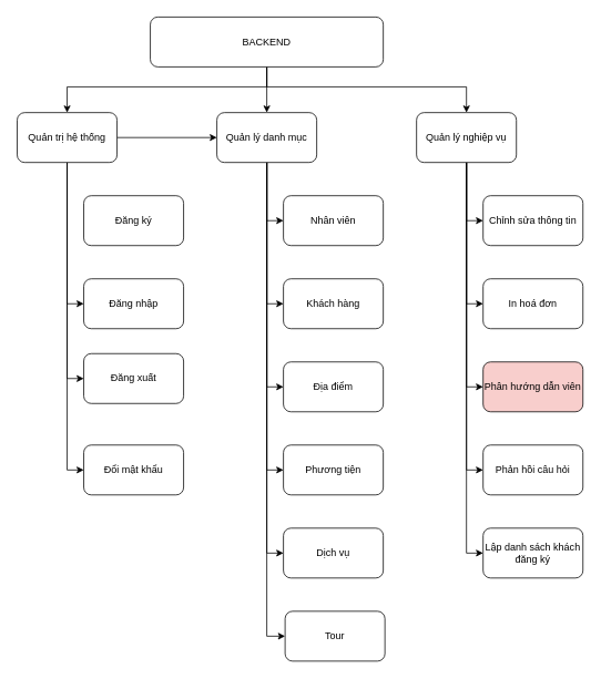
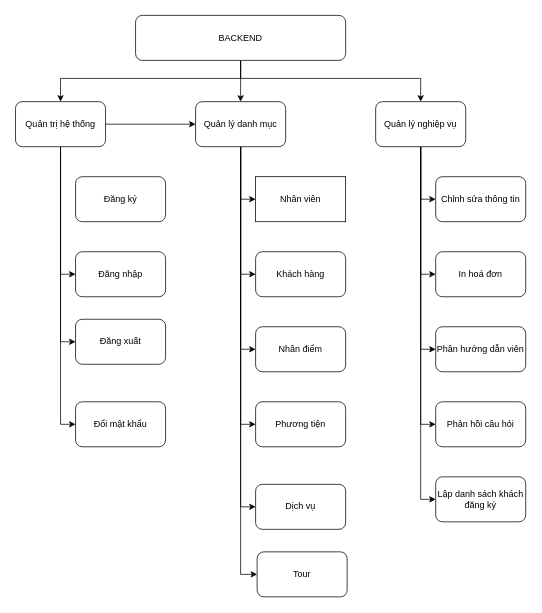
  <mxCell id="0" />
  <mxCell id="1" parent="0" />
  <mxCell id="2" style="edgeStyle=orthogonalEdgeStyle;rounded=0;orthogonalLoop=1;jettySize=auto;html=1;entryX=0.5;entryY=0;entryDx=0;entryDy=0;" edge="1" parent="1" source="5" target="10"><mxGeometry relative="1" as="geometry"><Array as="points"><mxPoint x="320" y="104" /><mxPoint x="80" y="104" /></Array></mxGeometry></mxCell>
  <mxCell id="3" style="edgeStyle=orthogonalEdgeStyle;rounded=0;orthogonalLoop=1;jettySize=auto;html=1;entryX=0.5;entryY=0;entryDx=0;entryDy=0;" edge="1" parent="1" source="5" target="17"><mxGeometry relative="1" as="geometry"><Array as="points"><mxPoint x="320" y="45" /><mxPoint x="320" y="45" /></Array></mxGeometry></mxCell>
  <mxCell id="4" style="edgeStyle=orthogonalEdgeStyle;rounded=0;orthogonalLoop=1;jettySize=auto;html=1;entryX=0.5;entryY=0;entryDx=0;entryDy=0;" edge="1" parent="1" source="5" target="23"><mxGeometry relative="1" as="geometry"><Array as="points"><mxPoint x="320" y="104" /><mxPoint x="560" y="104" /></Array></mxGeometry></mxCell>
  <mxCell id="5" value="BACKEND" style="rounded=1;whiteSpace=wrap;html=1;" vertex="1" parent="1"><mxGeometry x="180" y="20" width="280" height="60" as="geometry" /></mxCell>
  <mxCell id="6" style="edgeStyle=orthogonalEdgeStyle;rounded=0;orthogonalLoop=1;jettySize=auto;html=1;" edge="1" parent="1" source="10" target="17"><mxGeometry relative="1" as="geometry" /></mxCell>
  <mxCell id="7" style="edgeStyle=orthogonalEdgeStyle;rounded=0;orthogonalLoop=1;jettySize=auto;html=1;entryX=0;entryY=0.5;entryDx=0;entryDy=0;" edge="1" parent="1" source="10" target="25"><mxGeometry relative="1" as="geometry" /></mxCell>
  <mxCell id="8" style="edgeStyle=orthogonalEdgeStyle;rounded=0;orthogonalLoop=1;jettySize=auto;html=1;entryX=0;entryY=0.5;entryDx=0;entryDy=0;" edge="1" parent="1" source="10" target="26"><mxGeometry relative="1" as="geometry" /></mxCell>
  <mxCell id="9" style="edgeStyle=orthogonalEdgeStyle;rounded=0;orthogonalLoop=1;jettySize=auto;html=1;entryX=0;entryY=0.5;entryDx=0;entryDy=0;" edge="1" parent="1" source="10" target="33"><mxGeometry relative="1" as="geometry" /></mxCell>
  <mxCell id="10" value="Quản trị hệ thống" style="rounded=1;whiteSpace=wrap;html=1;" vertex="1" parent="1"><mxGeometry y="135" width="120" height="60" as="geometry" x="20" /></mxCell>
  <mxCell id="11" style="edgeStyle=orthogonalEdgeStyle;rounded=0;orthogonalLoop=1;jettySize=auto;html=1;entryX=0;entryY=0.5;entryDx=0;entryDy=0;" edge="1" parent="1" source="17" target="27"><mxGeometry relative="1" as="geometry" /></mxCell>
  <mxCell id="12" style="edgeStyle=orthogonalEdgeStyle;rounded=0;orthogonalLoop=1;jettySize=auto;html=1;entryX=0;entryY=0.5;entryDx=0;entryDy=0;" edge="1" parent="1" source="17" target="28"><mxGeometry relative="1" as="geometry" /></mxCell>
  <mxCell id="13" style="edgeStyle=orthogonalEdgeStyle;rounded=0;orthogonalLoop=1;jettySize=auto;html=1;entryX=0;entryY=0.5;entryDx=0;entryDy=0;" edge="1" parent="1" source="17" target="29"><mxGeometry relative="1" as="geometry" /></mxCell>
  <mxCell id="14" style="edgeStyle=orthogonalEdgeStyle;rounded=0;orthogonalLoop=1;jettySize=auto;html=1;entryX=0;entryY=0.5;entryDx=0;entryDy=0;" edge="1" parent="1" source="17" target="34"><mxGeometry relative="1" as="geometry" /></mxCell>
  <mxCell id="15" style="edgeStyle=orthogonalEdgeStyle;rounded=0;orthogonalLoop=1;jettySize=auto;html=1;entryX=0;entryY=0.5;entryDx=0;entryDy=0;" edge="1" parent="1" source="17" target="35"><mxGeometry relative="1" as="geometry" /></mxCell>
  <mxCell id="16" style="edgeStyle=orthogonalEdgeStyle;rounded=0;orthogonalLoop=1;jettySize=auto;html=1;entryX=0;entryY=0.5;entryDx=0;entryDy=0;" edge="1" parent="1" source="17" target="36"><mxGeometry relative="1" as="geometry" /></mxCell>
  <mxCell id="17" value="Quản lý danh mục" style="rounded=1;whiteSpace=wrap;html=1;" vertex="1" parent="1"><mxGeometry x="260" y="135" width="120" height="60" as="geometry" /></mxCell>
  <mxCell id="18" style="edgeStyle=orthogonalEdgeStyle;rounded=0;orthogonalLoop=1;jettySize=auto;html=1;entryX=0;entryY=0.5;entryDx=0;entryDy=0;" edge="1" parent="1" source="23" target="30"><mxGeometry relative="1" as="geometry" /></mxCell>
  <mxCell id="19" style="edgeStyle=orthogonalEdgeStyle;rounded=0;orthogonalLoop=1;jettySize=auto;html=1;entryX=0;entryY=0.5;entryDx=0;entryDy=0;" edge="1" parent="1" source="23" target="31"><mxGeometry relative="1" as="geometry" /></mxCell>
  <mxCell id="20" style="edgeStyle=orthogonalEdgeStyle;rounded=0;orthogonalLoop=1;jettySize=auto;html=1;entryX=0;entryY=0.5;entryDx=0;entryDy=0;" edge="1" parent="1" source="23" target="37"><mxGeometry relative="1" as="geometry" /></mxCell>
  <mxCell id="21" style="edgeStyle=orthogonalEdgeStyle;rounded=0;orthogonalLoop=1;jettySize=auto;html=1;entryX=0;entryY=0.5;entryDx=0;entryDy=0;" edge="1" parent="1" source="23" target="32"><mxGeometry relative="1" as="geometry" /></mxCell>
  <mxCell id="22" style="edgeStyle=orthogonalEdgeStyle;rounded=0;orthogonalLoop=1;jettySize=auto;html=1;entryX=0;entryY=0.5;entryDx=0;entryDy=0;" edge="1" parent="1" source="23" target="38"><mxGeometry relative="1" as="geometry" /></mxCell>
  <mxCell id="23" value="Quản lý nghiệp vụ" style="rounded=1;whiteSpace=wrap;html=1;" vertex="1" parent="1"><mxGeometry x="500" y="135" width="120" height="60" as="geometry" /></mxCell>
  <mxCell id="24" value="Đăng ký" style="rounded=1;whiteSpace=wrap;html=1;" vertex="1" parent="1"><mxGeometry x="100" y="235" width="120" height="60" as="geometry" /></mxCell>
  <mxCell id="25" value="Đăng nhập" style="rounded=1;whiteSpace=wrap;html=1;" vertex="1" parent="1"><mxGeometry x="100" y="335" width="120" height="60" as="geometry" /></mxCell>
  <mxCell id="26" value="Đăng xuất" style="rounded=1;whiteSpace=wrap;html=1;" vertex="1" parent="1"><mxGeometry x="100" y="425" width="120" height="60" as="geometry" /></mxCell>
- <mxCell id="27" value="Nhân viên" style="rounded=1;whiteSpace=wrap;html=1;" vertex="1" parent="1"><mxGeometry x="340" y="235" width="120" height="60" as="geometry" /></mxCell>
+ <mxCell id="27" value="Nhân viên" style="whiteSpace=wrap;html=1;rounded=0;" vertex="1" parent="1"><mxGeometry x="340" y="235" width="120" height="60" as="geometry" /></mxCell>
  <mxCell id="28" value="Khách hàng" style="rounded=1;whiteSpace=wrap;html=1;" vertex="1" parent="1"><mxGeometry x="340" y="335" width="120" height="60" as="geometry" /></mxCell>
- <mxCell id="29" value="Địa điểm" style="rounded=1;whiteSpace=wrap;html=1;" vertex="1" parent="1"><mxGeometry x="340" y="435" width="120" height="60" as="geometry" /></mxCell>
+ <mxCell id="29" value="Nhân điểm" style="rounded=1;whiteSpace=wrap;html=1;" vertex="1" parent="1"><mxGeometry x="340" y="435" width="120" height="60" as="geometry" /></mxCell>
  <mxCell id="30" value="Chỉnh sửa thông tin" style="rounded=1;whiteSpace=wrap;html=1;" vertex="1" parent="1"><mxGeometry x="580" y="235" width="120" height="60" as="geometry" /></mxCell>
  <mxCell id="31" value="In hoá đơn" style="rounded=1;whiteSpace=wrap;html=1;" vertex="1" parent="1"><mxGeometry x="580" y="335" width="120" height="60" as="geometry" /></mxCell>
- <mxCell id="32" value="Phân hướng dẫn viên" style="rounded=1;whiteSpace=wrap;html=1;fillColor=#f8cecc;" vertex="1" parent="1"><mxGeometry x="580" y="435" width="120" height="60" as="geometry" /></mxCell>
+ <mxCell id="32" value="Phân hướng dẫn viên" style="rounded=1;whiteSpace=wrap;html=1;" vertex="1" parent="1"><mxGeometry x="580" y="435" width="120" height="60" as="geometry" /></mxCell>
  <mxCell id="33" value="Đổi mật khẩu" style="rounded=1;whiteSpace=wrap;html=1;" vertex="1" parent="1"><mxGeometry x="100" y="535" width="120" height="60" as="geometry" /></mxCell>
  <mxCell id="34" value="Phương tiện" style="rounded=1;whiteSpace=wrap;html=1;" vertex="1" parent="1"><mxGeometry x="340" y="535" width="120" height="60" as="geometry" /></mxCell>
- <mxCell id="35" value="Dịch vụ" style="rounded=1;whiteSpace=wrap;html=1;" vertex="1" parent="1"><mxGeometry x="340" y="635" width="120" height="60" as="geometry" /></mxCell>
+ <mxCell id="35" value="Dịch vụ" style="rounded=1;whiteSpace=wrap;html=1;" vertex="1" parent="1"><mxGeometry x="340" y="645" width="120" height="60" as="geometry" /></mxCell>
  <mxCell id="36" value="Tour" style="rounded=1;whiteSpace=wrap;html=1;" vertex="1" parent="1"><mxGeometry x="342" y="735" width="120" height="60" as="geometry" /></mxCell>
  <mxCell id="37" value="Phản hồi câu hỏi" style="rounded=1;whiteSpace=wrap;html=1;" vertex="1" parent="1"><mxGeometry x="580" y="535" width="120" height="60" as="geometry" /></mxCell>
  <mxCell id="38" value="Lập danh sách khách đăng ký" style="rounded=1;whiteSpace=wrap;html=1;" vertex="1" parent="1"><mxGeometry x="580" y="635" width="120" height="60" as="geometry" /></mxCell>
